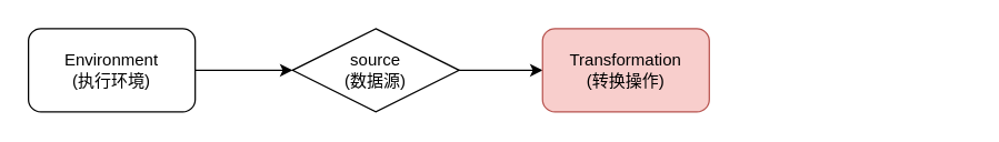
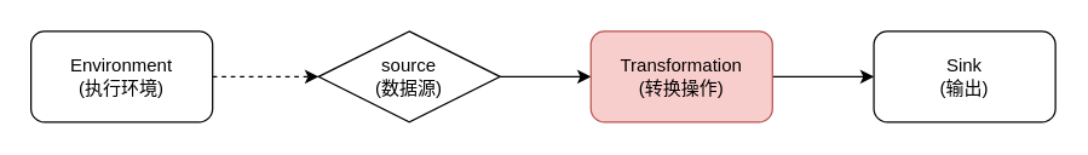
  <mxCell id="0" />
  <mxCell id="1" parent="0" />
- <mxCell id="2" style="edgeStyle=orthogonalEdgeStyle;rounded=0;orthogonalLoop=1;jettySize=auto;html=1;" edge="1" parent="1" source="3" target="5"><mxGeometry relative="1" as="geometry" /></mxCell>
+ <mxCell id="2" style="edgeStyle=orthogonalEdgeStyle;rounded=0;orthogonalLoop=1;jettySize=auto;html=1;dashed=1;" edge="1" parent="1" source="3" target="5"><mxGeometry relative="1" as="geometry" /></mxCell>
  <mxCell id="3" value="Environment&lt;br&gt;(执行环境)" style="rounded=1;whiteSpace=wrap;html=1;" vertex="1" parent="1"><mxGeometry x="20" y="20" width="120" height="60" as="geometry" /></mxCell>
  <mxCell id="4" style="edgeStyle=orthogonalEdgeStyle;rounded=0;orthogonalLoop=1;jettySize=auto;html=1;entryX=0;entryY=0.5;entryDx=0;entryDy=0;" edge="1" parent="1" source="5" target="7"><mxGeometry relative="1" as="geometry" /></mxCell>
  <mxCell id="5" value="source&lt;br&gt;(数据源)" style="rhombus;whiteSpace=wrap;html=1;" vertex="1" parent="1"><mxGeometry x="210" y="20" width="120" height="60" as="geometry" /></mxCell>
+ <mxCell id="6" style="edgeStyle=orthogonalEdgeStyle;rounded=0;orthogonalLoop=1;jettySize=auto;html=1;" edge="1" parent="1" source="7" target="8"><mxGeometry relative="1" as="geometry" /></mxCell>
  <mxCell id="7" value="Transformation&lt;br&gt;(转换操作)" style="rounded=1;whiteSpace=wrap;html=1;fillColor=#f8cecc;strokeColor=#b85450;" vertex="1" parent="1"><mxGeometry x="390" y="20" width="120" height="60" as="geometry" /></mxCell>
+ <mxCell id="8" value="Sink&lt;br&gt;(输出)" style="rounded=1;whiteSpace=wrap;html=1;" vertex="1" parent="1"><mxGeometry x="577" y="20" width="120" height="60" as="geometry" /></mxCell>
